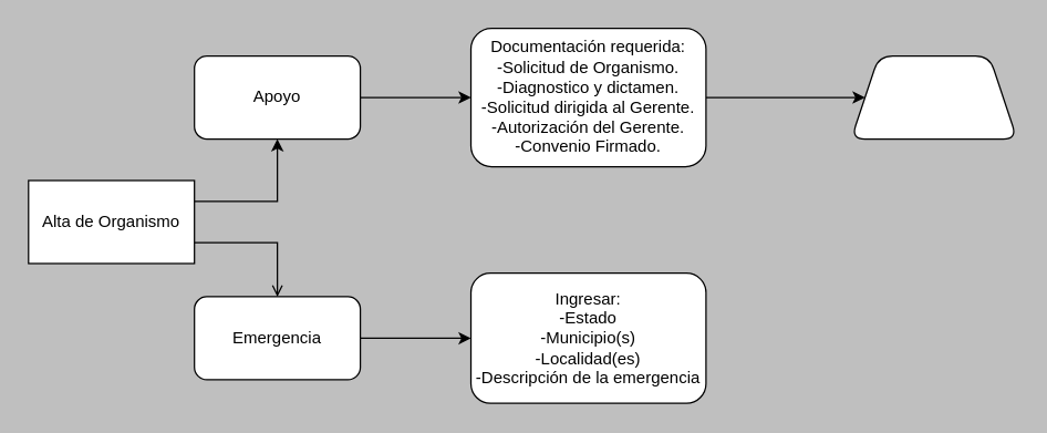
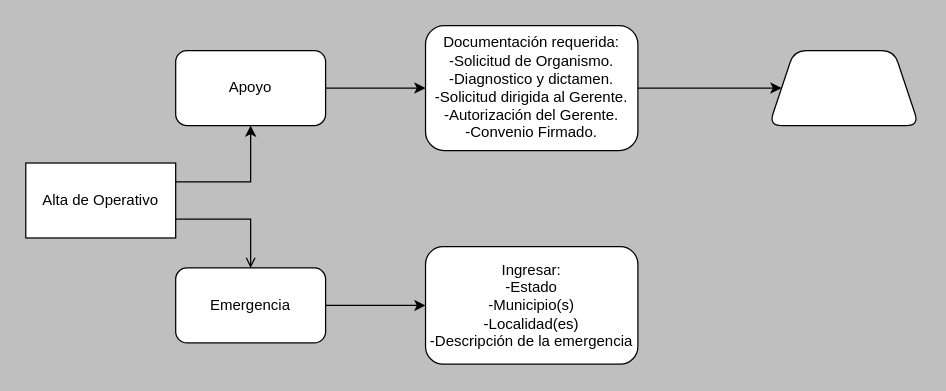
  <mxCell id="0" />
  <mxCell id="1" parent="0" />
  <mxCell id="2" style="edgeStyle=orthogonalEdgeStyle;rounded=0;orthogonalLoop=1;jettySize=auto;html=1;exitX=1;exitY=0.75;exitDx=0;exitDy=0;endArrow=open;" edge="1" parent="1" source="4" target="8"><mxGeometry relative="1" as="geometry"><mxPoint x="200" y="230" as="targetPoint" /><Array as="points"><mxPoint x="200" y="175" /><mxPoint x="200" y="230" /></Array></mxGeometry></mxCell>
  <mxCell id="3" style="edgeStyle=orthogonalEdgeStyle;rounded=0;orthogonalLoop=1;jettySize=auto;html=1;exitX=1;exitY=0.25;exitDx=0;exitDy=0;" edge="1" parent="1" source="4" target="6"><mxGeometry relative="1" as="geometry"><mxPoint x="200" y="90" as="targetPoint" /></mxGeometry></mxCell>
- <mxCell id="4" value="Alta de Organismo" style="rounded=0;whiteSpace=wrap;html=1;" vertex="1" parent="1"><mxGeometry x="20" y="130" width="120" height="60" as="geometry" /></mxCell>
+ <mxCell id="4" value="Alta de Operativo" style="rounded=0;whiteSpace=wrap;html=1;" vertex="1" parent="1"><mxGeometry x="20" y="130" width="120" height="60" as="geometry" /></mxCell>
  <mxCell id="5" value="" style="edgeStyle=orthogonalEdgeStyle;rounded=0;orthogonalLoop=1;jettySize=auto;html=1;" edge="1" parent="1" source="6" target="10"><mxGeometry relative="1" as="geometry" /></mxCell>
  <mxCell id="6" value="Apoyo" style="rounded=1;whiteSpace=wrap;html=1;" vertex="1" parent="1"><mxGeometry x="140" y="40" width="120" height="60" as="geometry" /></mxCell>
  <mxCell id="7" value="" style="edgeStyle=orthogonalEdgeStyle;rounded=0;orthogonalLoop=1;jettySize=auto;html=1;" edge="1" parent="1" source="8" target="11"><mxGeometry relative="1" as="geometry" /></mxCell>
  <mxCell id="8" value="Emergencia" style="rounded=1;whiteSpace=wrap;html=1;" vertex="1" parent="1"><mxGeometry x="140" y="214" width="120" height="60" as="geometry" /></mxCell>
  <mxCell id="9" value="" style="edgeStyle=orthogonalEdgeStyle;rounded=0;orthogonalLoop=1;jettySize=auto;html=1;" edge="1" parent="1" source="10" target="12"><mxGeometry relative="1" as="geometry" /></mxCell>
  <mxCell id="10" value="Documentación requerida:&lt;br&gt;-Solicitud de Organismo.&lt;br&gt;-Diagnostico y dictamen.&lt;br&gt;-Solicitud dirigida al Gerente.&lt;br&gt;-Autorización del Gerente.&lt;br&gt;-Convenio Firmado." style="whiteSpace=wrap;html=1;rounded=1;" vertex="1" parent="1"><mxGeometry x="340" y="20" width="170" height="100" as="geometry" /></mxCell>
  <mxCell id="11" value="Ingresar:&lt;br&gt;-Estado&lt;br&gt;-Municipio(s)&lt;br&gt;-Localidad(es)&lt;br&gt;-Descripción de la emergencia" style="whiteSpace=wrap;html=1;rounded=1;" vertex="1" parent="1"><mxGeometry x="340" y="197" width="170" height="94" as="geometry" /></mxCell>
  <mxCell id="12" value="" style="shape=trapezoid;perimeter=trapezoidPerimeter;whiteSpace=wrap;html=1;fixedSize=1;rounded=1;" vertex="1" parent="1"><mxGeometry x="615" y="40" width="120" height="60" as="geometry" /></mxCell>
